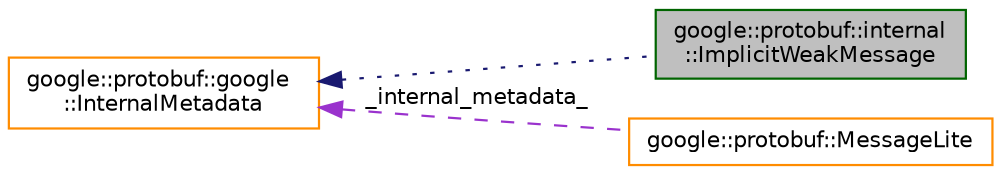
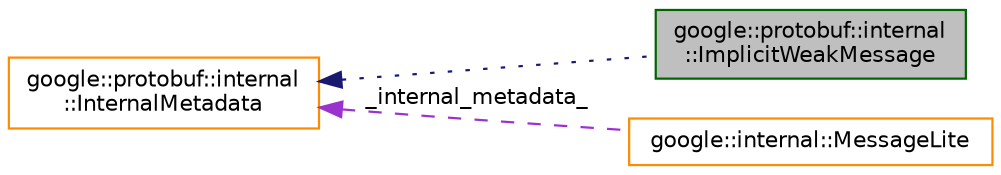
  digraph {
    rankdir=LR
    node [color=darkorange fillcolor=white fontname=Helvetica fontsize=10 shape=record style=filled]
    edge [dir=back fontname=Helvetica fontsize=10 labelfontname=Helvetica labelfontsize=10]
    n1 [color=darkgreen fillcolor=grey75 fontcolor=black height=0.2 label="google::protobuf::internal\l::ImplicitWeakMessage" width=0.4]
-   n2 [height=0.2 label="google::protobuf::MessageLite" width=0.4]
-   n3 [height=0.2 label="google::protobuf::google\l::InternalMetadata" width=0.4]
+   n2 [height=0.2 label="google::internal::MessageLite" width=0.4]
+   n3 [height=0.2 label="google::protobuf::internal\l::InternalMetadata" width=0.4]
    n3 -> n1 [color=midnightblue style=dotted]
    n3 -> n2 [color=darkorchid3 label=" _internal_metadata_" style=dashed]
  }
